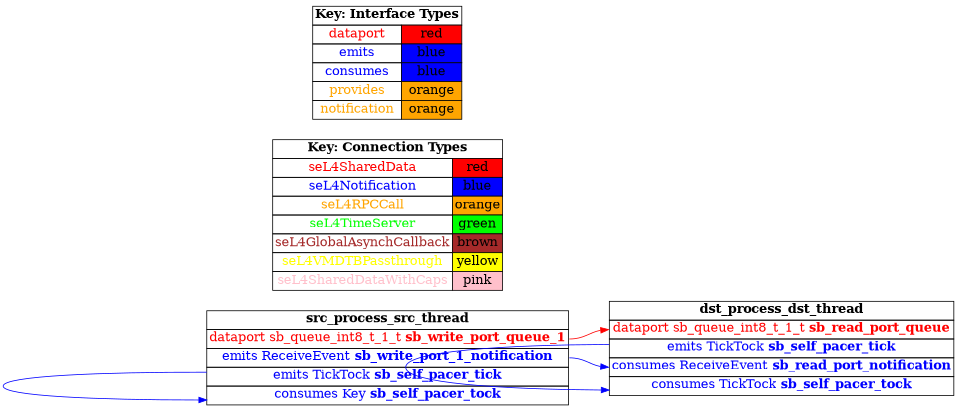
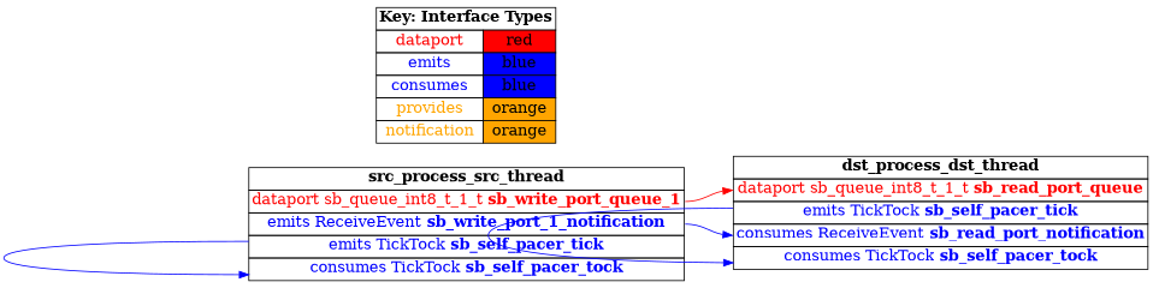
  digraph {
    rankdir=LR
    node [fontsize=16 shape=plaintext]
    edge [color=blue headport=sb_self_pacer_tock tailport=sb_self_pacer_tick]
-   n1 [label=<     <TABLE BORDER="0" CELLBORDER="1" CELLSPACING="0">       <TR><TD><B>src_process_src_thread</B></TD></TR>       <TR><TD PORT="sb_write_port_queue_1"><FONT COLOR="red">dataport sb_queue_int8_t_1_t <B>sb_write_port_queue_1</B></FONT></TD></TR>       <TR><TD PORT="sb_write_port_1_notification"><FONT COLOR="blue">emits ReceiveEvent <B>sb_write_port_1_notification</B></FONT></TD></TR>       <TR><TD PORT="sb_self_pacer_tick"><FONT COLOR="blue">emits TickTock <B>sb_self_pacer_tick</B></FONT></TD></TR>       <TR><TD PORT="sb_self_pacer_tock"><FONT COLOR="blue">consumes Key <B>sb_self_pacer_tock</B></FONT></TD></TR>"     </TABLE>   >]
+   n1 [label=<     <TABLE BORDER="0" CELLBORDER="1" CELLSPACING="0">       <TR><TD><B>src_process_src_thread</B></TD></TR>       <TR><TD PORT="sb_write_port_queue_1"><FONT COLOR="red">dataport sb_queue_int8_t_1_t <B>sb_write_port_queue_1</B></FONT></TD></TR>       <TR><TD PORT="sb_write_port_1_notification"><FONT COLOR="blue">emits ReceiveEvent <B>sb_write_port_1_notification</B></FONT></TD></TR>       <TR><TD PORT="sb_self_pacer_tick"><FONT COLOR="blue">emits TickTock <B>sb_self_pacer_tick</B></FONT></TD></TR>       <TR><TD PORT="sb_self_pacer_tock"><FONT COLOR="blue">consumes TickTock <B>sb_self_pacer_tock</B></FONT></TD></TR>"     </TABLE>   >]
    n2 [label=<     <TABLE BORDER="0" CELLBORDER="1" CELLSPACING="0">       <TR><TD><B>dst_process_dst_thread</B></TD></TR>       <TR><TD PORT="sb_read_port_queue"><FONT COLOR="red">dataport sb_queue_int8_t_1_t <B>sb_read_port_queue</B></FONT></TD></TR>       <TR><TD PORT="sb_self_pacer_tick"><FONT COLOR="blue">emits TickTock <B>sb_self_pacer_tick</B></FONT></TD></TR>       <TR><TD PORT="sb_read_port_notification"><FONT COLOR="blue">consumes ReceiveEvent <B>sb_read_port_notification</B></FONT></TD></TR>       <TR><TD PORT="sb_self_pacer_tock"><FONT COLOR="blue">consumes TickTock <B>sb_self_pacer_tock</B></FONT></TD></TR>"     </TABLE>   >]
-   n3 [label=<    <TABLE BORDER="0" CELLBORDER="1" CELLSPACING="0">      <TR><TD COLSPAN="2"><B>Key: Connection Types</B></TD></TR>      <TR><TD><FONT COLOR="red">seL4SharedData</FONT></TD><TD BGCOLOR="red">red</TD></TR>      <TR><TD><FONT COLOR="blue">seL4Notification</FONT></TD><TD BGCOLOR="blue">blue</TD></TR>      <TR><TD><FONT COLOR="orange">seL4RPCCall</FONT></TD><TD BGCOLOR="orange">orange</TD></TR>      <TR><TD><FONT COLOR="green">seL4TimeServer</FONT></TD><TD BGCOLOR="green">green</TD></TR>      <TR><TD><FONT COLOR="brown">seL4GlobalAsynchCallback</FONT></TD><TD BGCOLOR="brown">brown</TD></TR>      <TR><TD><FONT COLOR="yellow">seL4VMDTBPassthrough</FONT></TD><TD BGCOLOR="yellow">yellow</TD></TR>      <TR><TD><FONT COLOR="pink">seL4SharedDataWithCaps</FONT></TD><TD BGCOLOR="pink">pink</TD></TR>    </TABLE>   >]
    n4 [label=<    <TABLE BORDER="0" CELLBORDER="1" CELLSPACING="0">      <TR><TD COLSPAN="2"><B>Key: Interface Types</B></TD></TR>      <TR><TD><FONT COLOR="red">dataport</FONT></TD><TD BGCOLOR="red">red</TD></TR>      <TR><TD><FONT COLOR="blue">emits</FONT></TD><TD BGCOLOR="blue">blue</TD></TR>      <TR><TD><FONT COLOR="blue">consumes</FONT></TD><TD BGCOLOR="blue">blue</TD></TR>      <TR><TD><FONT COLOR="orange">provides</FONT></TD><TD BGCOLOR="orange">orange</TD></TR>      <TR><TD><FONT COLOR="orange">notification</FONT></TD><TD BGCOLOR="orange">orange</TD></TR>    </TABLE>   >]
    n1 -> n1
    n1 -> n2 [headport=sb_read_port_notification tailport=sb_write_port_1_notification]
    n1 -> n2 [color=red headport=sb_read_port_queue tailport=sb_write_port_queue_1]
    n2 -> n2
  }
